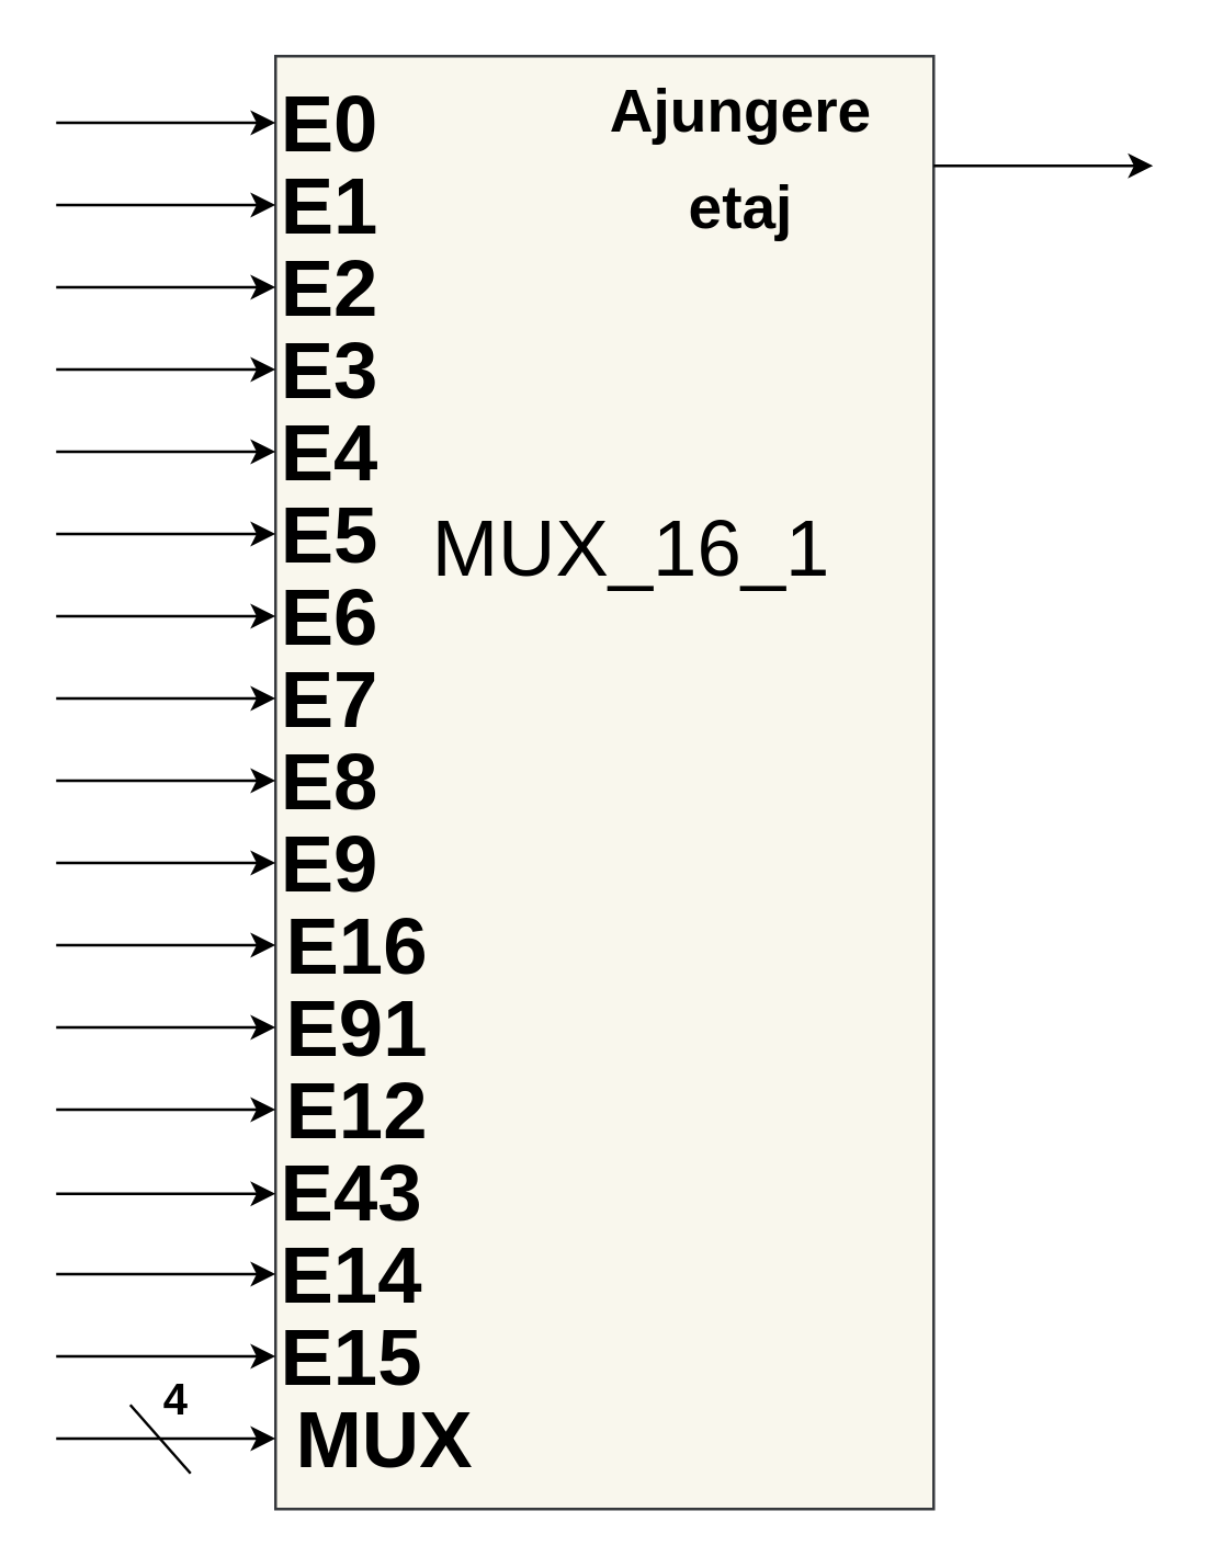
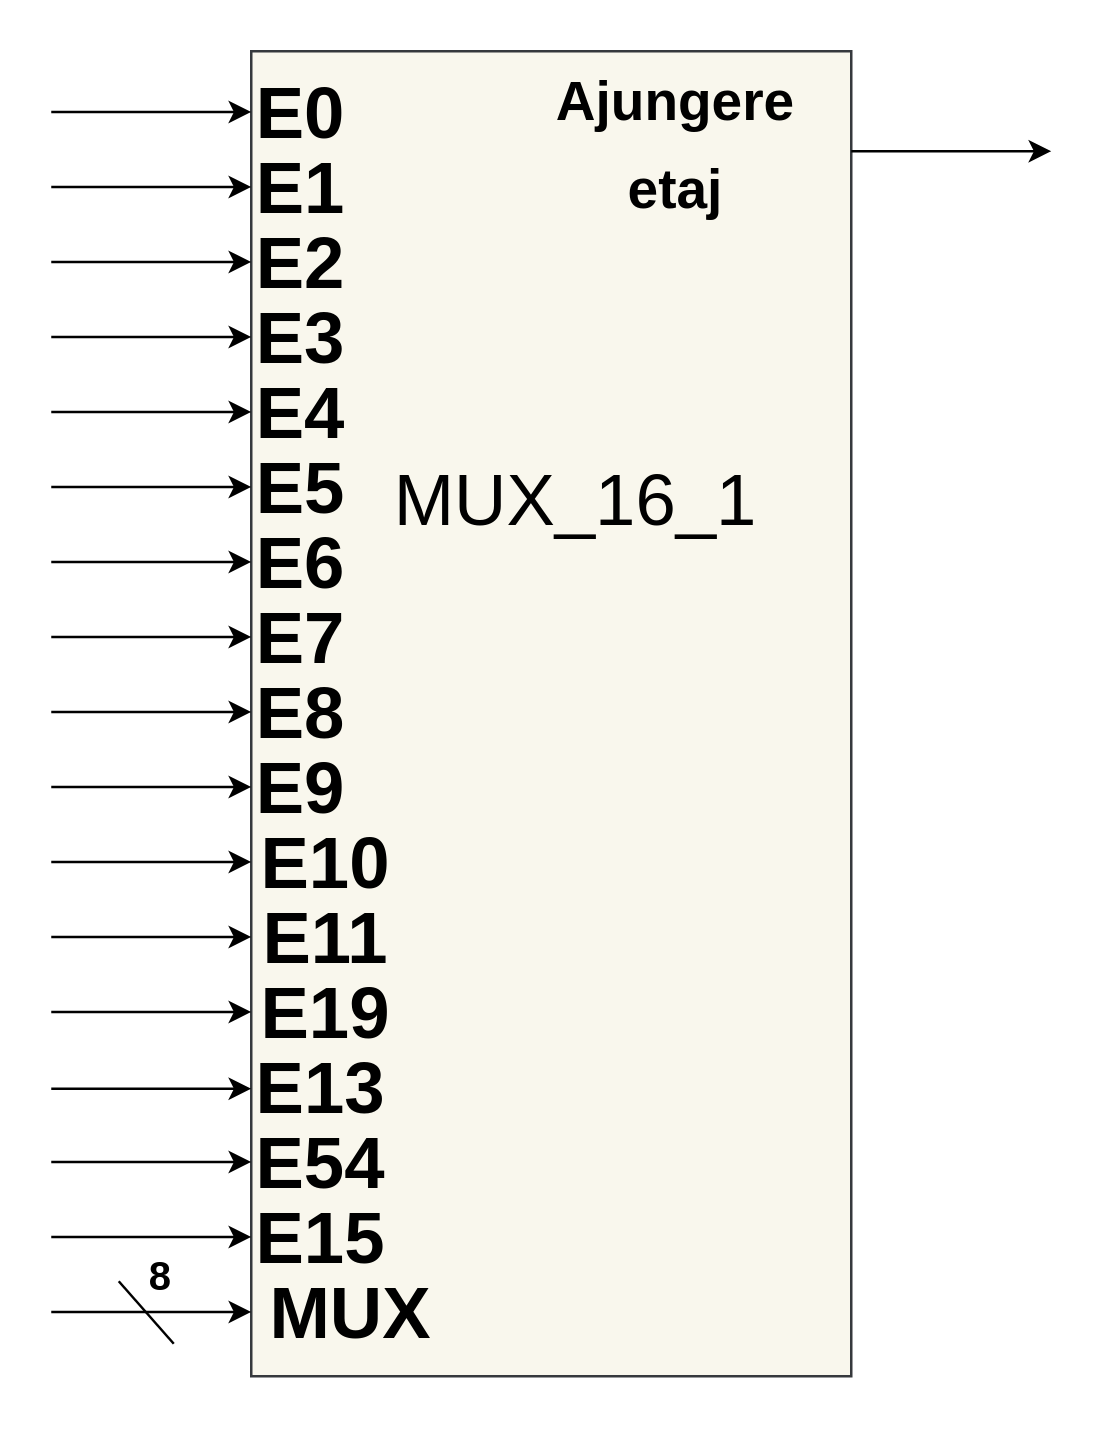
  <mxCell id="0" />
  <mxCell id="1" parent="0" />
  <mxCell id="2" value="" style="rounded=0;whiteSpace=wrap;html=1;fillColor=#f9f7ed;strokeColor=#36393d;" vertex="1" parent="1"><mxGeometry x="100" y="20" width="240" height="530" as="geometry" /></mxCell>
  <mxCell id="3" value="&lt;font color=&quot;#000000&quot;&gt;&lt;span style=&quot;font-size: 29px;&quot;&gt;&lt;b&gt;E0&lt;/b&gt;&lt;/span&gt;&lt;/font&gt;" style="text;html=1;strokeColor=none;fillColor=none;align=center;verticalAlign=middle;whiteSpace=wrap;rounded=0;" vertex="1" parent="1"><mxGeometry x="90" y="30" width="60" height="30" as="geometry" /></mxCell>
  <mxCell id="4" value="&lt;font color=&quot;#000000&quot;&gt;&lt;span style=&quot;font-size: 29px;&quot;&gt;&lt;b&gt;E1&lt;/b&gt;&lt;/span&gt;&lt;/font&gt;" style="text;html=1;strokeColor=none;fillColor=none;align=center;verticalAlign=middle;whiteSpace=wrap;rounded=0;" vertex="1" parent="1"><mxGeometry x="90" y="60" width="60" height="30" as="geometry" /></mxCell>
  <mxCell id="5" value="&lt;font color=&quot;#000000&quot;&gt;&lt;span style=&quot;font-size: 29px;&quot;&gt;&lt;b&gt;E2&lt;/b&gt;&lt;/span&gt;&lt;/font&gt;" style="text;html=1;strokeColor=none;fillColor=none;align=center;verticalAlign=middle;whiteSpace=wrap;rounded=0;" vertex="1" parent="1"><mxGeometry x="90" y="90" width="60" height="30" as="geometry" /></mxCell>
  <mxCell id="6" value="&lt;font color=&quot;#000000&quot;&gt;&lt;span style=&quot;font-size: 29px;&quot;&gt;&lt;b&gt;E3&lt;/b&gt;&lt;/span&gt;&lt;/font&gt;" style="text;html=1;strokeColor=none;fillColor=none;align=center;verticalAlign=middle;whiteSpace=wrap;rounded=0;" vertex="1" parent="1"><mxGeometry x="90" y="120" width="60" height="30" as="geometry" /></mxCell>
  <mxCell id="7" value="&lt;font color=&quot;#000000&quot;&gt;&lt;span style=&quot;font-size: 29px;&quot;&gt;&lt;b&gt;E4&lt;br&gt;&lt;/b&gt;&lt;/span&gt;&lt;/font&gt;" style="text;html=1;strokeColor=none;fillColor=none;align=center;verticalAlign=middle;whiteSpace=wrap;rounded=0;" vertex="1" parent="1"><mxGeometry x="90" y="150" width="60" height="30" as="geometry" /></mxCell>
  <mxCell id="8" value="&lt;font color=&quot;#000000&quot;&gt;&lt;span style=&quot;font-size: 29px;&quot;&gt;&lt;b&gt;E5&lt;/b&gt;&lt;/span&gt;&lt;/font&gt;" style="text;html=1;strokeColor=none;fillColor=none;align=center;verticalAlign=middle;whiteSpace=wrap;rounded=0;" vertex="1" parent="1"><mxGeometry x="90" y="180" width="60" height="30" as="geometry" /></mxCell>
  <mxCell id="9" value="&lt;font color=&quot;#000000&quot;&gt;&lt;span style=&quot;font-size: 29px;&quot;&gt;&lt;b&gt;E6&lt;/b&gt;&lt;/span&gt;&lt;/font&gt;" style="text;html=1;strokeColor=none;fillColor=none;align=center;verticalAlign=middle;whiteSpace=wrap;rounded=0;" vertex="1" parent="1"><mxGeometry x="90" y="210" width="60" height="30" as="geometry" /></mxCell>
  <mxCell id="10" value="&lt;font color=&quot;#000000&quot;&gt;&lt;span style=&quot;font-size: 29px;&quot;&gt;&lt;b&gt;E7&lt;/b&gt;&lt;/span&gt;&lt;/font&gt;" style="text;html=1;strokeColor=none;fillColor=none;align=center;verticalAlign=middle;whiteSpace=wrap;rounded=0;" vertex="1" parent="1"><mxGeometry x="90" y="240" width="60" height="30" as="geometry" /></mxCell>
  <mxCell id="11" value="&lt;font color=&quot;#000000&quot;&gt;&lt;span style=&quot;font-size: 29px;&quot;&gt;&lt;b&gt;E8&lt;/b&gt;&lt;/span&gt;&lt;/font&gt;" style="text;html=1;strokeColor=none;fillColor=none;align=center;verticalAlign=middle;whiteSpace=wrap;rounded=0;" vertex="1" parent="1"><mxGeometry x="90" y="270" width="60" height="30" as="geometry" /></mxCell>
  <mxCell id="12" value="&lt;font color=&quot;#000000&quot;&gt;&lt;span style=&quot;font-size: 29px;&quot;&gt;&lt;b&gt;E9&lt;/b&gt;&lt;/span&gt;&lt;/font&gt;" style="text;html=1;strokeColor=none;fillColor=none;align=center;verticalAlign=middle;whiteSpace=wrap;rounded=0;" vertex="1" parent="1"><mxGeometry x="90" y="300" width="60" height="30" as="geometry" /></mxCell>
- <mxCell id="13" value="&lt;font color=&quot;#000000&quot;&gt;&lt;span style=&quot;font-size: 29px;&quot;&gt;&lt;b&gt;E16&lt;/b&gt;&lt;/span&gt;&lt;/font&gt;" style="text;html=1;strokeColor=none;fillColor=none;align=center;verticalAlign=middle;whiteSpace=wrap;rounded=0;" vertex="1" parent="1"><mxGeometry x="100" y="330" width="60" height="30" as="geometry" /></mxCell>
- <mxCell id="14" value="&lt;font color=&quot;#000000&quot;&gt;&lt;span style=&quot;font-size: 29px;&quot;&gt;&lt;b&gt;E91&lt;/b&gt;&lt;/span&gt;&lt;/font&gt;" style="text;html=1;strokeColor=none;fillColor=none;align=center;verticalAlign=middle;whiteSpace=wrap;rounded=0;" vertex="1" parent="1"><mxGeometry x="100" y="360" width="60" height="30" as="geometry" /></mxCell>
- <mxCell id="15" value="&lt;font color=&quot;#000000&quot;&gt;&lt;span style=&quot;font-size: 29px;&quot;&gt;&lt;b&gt;E12&lt;/b&gt;&lt;/span&gt;&lt;/font&gt;" style="text;html=1;strokeColor=none;fillColor=none;align=center;verticalAlign=middle;whiteSpace=wrap;rounded=0;" vertex="1" parent="1"><mxGeometry x="100" y="390" width="60" height="30" as="geometry" /></mxCell>
- <mxCell id="16" value="&lt;font color=&quot;#000000&quot;&gt;&lt;span style=&quot;font-size: 29px;&quot;&gt;&lt;b&gt;&amp;nbsp;E43&lt;/b&gt;&lt;/span&gt;&lt;/font&gt;" style="text;html=1;strokeColor=none;fillColor=none;align=center;verticalAlign=middle;whiteSpace=wrap;rounded=0;" vertex="1" parent="1"><mxGeometry x="94" y="420" width="60" height="30" as="geometry" /></mxCell>
- <mxCell id="17" value="&lt;font color=&quot;#000000&quot;&gt;&lt;span style=&quot;font-size: 29px;&quot;&gt;&lt;b&gt;E14&lt;/b&gt;&lt;/span&gt;&lt;/font&gt;" style="text;html=1;strokeColor=none;fillColor=none;align=center;verticalAlign=middle;whiteSpace=wrap;rounded=0;" vertex="1" parent="1"><mxGeometry x="98" y="450" width="60" height="30" as="geometry" /></mxCell>
+ <mxCell id="13" value="&lt;font color=&quot;#000000&quot;&gt;&lt;span style=&quot;font-size: 29px;&quot;&gt;&lt;b&gt;E10&lt;/b&gt;&lt;/span&gt;&lt;/font&gt;" style="text;html=1;strokeColor=none;fillColor=none;align=center;verticalAlign=middle;whiteSpace=wrap;rounded=0;" vertex="1" parent="1"><mxGeometry x="100" y="330" width="60" height="30" as="geometry" /></mxCell>
+ <mxCell id="14" value="&lt;font color=&quot;#000000&quot;&gt;&lt;span style=&quot;font-size: 29px;&quot;&gt;&lt;b&gt;E11&lt;/b&gt;&lt;/span&gt;&lt;/font&gt;" style="text;html=1;strokeColor=none;fillColor=none;align=center;verticalAlign=middle;whiteSpace=wrap;rounded=0;" vertex="1" parent="1"><mxGeometry x="100" y="360" width="60" height="30" as="geometry" /></mxCell>
+ <mxCell id="15" value="&lt;font color=&quot;#000000&quot;&gt;&lt;span style=&quot;font-size: 29px;&quot;&gt;&lt;b&gt;E19&lt;/b&gt;&lt;/span&gt;&lt;/font&gt;" style="text;html=1;strokeColor=none;fillColor=none;align=center;verticalAlign=middle;whiteSpace=wrap;rounded=0;" vertex="1" parent="1"><mxGeometry x="100" y="390" width="60" height="30" as="geometry" /></mxCell>
+ <mxCell id="16" value="&lt;font color=&quot;#000000&quot;&gt;&lt;span style=&quot;font-size: 29px;&quot;&gt;&lt;b&gt;&amp;nbsp;E13&lt;/b&gt;&lt;/span&gt;&lt;/font&gt;" style="text;html=1;strokeColor=none;fillColor=none;align=center;verticalAlign=middle;whiteSpace=wrap;rounded=0;" vertex="1" parent="1"><mxGeometry x="94" y="420" width="60" height="30" as="geometry" /></mxCell>
+ <mxCell id="17" value="&lt;font color=&quot;#000000&quot;&gt;&lt;span style=&quot;font-size: 29px;&quot;&gt;&lt;b&gt;E54&lt;/b&gt;&lt;/span&gt;&lt;/font&gt;" style="text;html=1;strokeColor=none;fillColor=none;align=center;verticalAlign=middle;whiteSpace=wrap;rounded=0;" vertex="1" parent="1"><mxGeometry x="98" y="450" width="60" height="30" as="geometry" /></mxCell>
  <mxCell id="18" value="&lt;font color=&quot;#000000&quot;&gt;&lt;span style=&quot;font-size: 29px;&quot;&gt;&lt;b&gt;E15&lt;/b&gt;&lt;/span&gt;&lt;/font&gt;" style="text;html=1;strokeColor=none;fillColor=none;align=center;verticalAlign=middle;whiteSpace=wrap;rounded=0;" vertex="1" parent="1"><mxGeometry x="98" y="480" width="60" height="30" as="geometry" /></mxCell>
  <mxCell id="19" value="&lt;font color=&quot;#000000&quot;&gt;&lt;span style=&quot;font-size: 29px;&quot;&gt;&lt;b&gt;MUX&lt;/b&gt;&lt;/span&gt;&lt;/font&gt;" style="text;html=1;strokeColor=none;fillColor=none;align=center;verticalAlign=middle;whiteSpace=wrap;rounded=0;" vertex="1" parent="1"><mxGeometry x="110" y="510" width="60" height="30" as="geometry" /></mxCell>
  <mxCell id="20" value="&lt;h5&gt;&lt;font color=&quot;#000000&quot;&gt;&lt;span style=&quot;font-size: 29px;&quot;&gt;&lt;b style=&quot;font-size: 22px;&quot;&gt;Ajungere etaj&lt;/b&gt;&lt;/span&gt;&lt;/font&gt;&lt;/h5&gt;" style="text;html=1;strokeColor=none;fillColor=none;align=center;verticalAlign=middle;whiteSpace=wrap;rounded=0;" vertex="1" parent="1"><mxGeometry x="240" y="40" width="60" height="30" as="geometry" /></mxCell>
  <mxCell id="21" value="&lt;font color=&quot;#000000&quot;&gt;&lt;span style=&quot;font-size: 29px;&quot;&gt;MUX_16_1&lt;br&gt;&lt;/span&gt;&lt;/font&gt;" style="text;html=1;strokeColor=none;fillColor=none;align=center;verticalAlign=middle;whiteSpace=wrap;rounded=0;" vertex="1" parent="1"><mxGeometry x="200" y="185" width="60" height="30" as="geometry" /></mxCell>
  <mxCell id="22" value="" style="endArrow=classic;html=1;rounded=0;strokeColor=#000000;" edge="1" parent="1"><mxGeometry width="50" height="50" relative="1" as="geometry"><mxPoint x="340" y="60" as="sourcePoint" /><mxPoint x="420" y="60" as="targetPoint" /></mxGeometry></mxCell>
  <mxCell id="23" value="" style="endArrow=classic;html=1;rounded=0;strokeColor=#000000;" edge="1" parent="1"><mxGeometry width="50" height="50" relative="1" as="geometry"><mxPoint x="20" y="44.29" as="sourcePoint" /><mxPoint x="100" y="44.29" as="targetPoint" /></mxGeometry></mxCell>
  <mxCell id="24" value="" style="endArrow=classic;html=1;rounded=0;strokeColor=#000000;" edge="1" parent="1"><mxGeometry width="50" height="50" relative="1" as="geometry"><mxPoint x="20" y="74.29" as="sourcePoint" /><mxPoint x="100" y="74.29" as="targetPoint" /></mxGeometry></mxCell>
  <mxCell id="25" value="" style="endArrow=classic;html=1;rounded=0;strokeColor=#000000;" edge="1" parent="1"><mxGeometry width="50" height="50" relative="1" as="geometry"><mxPoint x="20" y="104.29" as="sourcePoint" /><mxPoint x="100" y="104.29" as="targetPoint" /></mxGeometry></mxCell>
  <mxCell id="26" value="" style="endArrow=classic;html=1;rounded=0;strokeColor=#000000;" edge="1" parent="1"><mxGeometry width="50" height="50" relative="1" as="geometry"><mxPoint x="20" y="134.29" as="sourcePoint" /><mxPoint x="100" y="134.29" as="targetPoint" /></mxGeometry></mxCell>
  <mxCell id="27" value="" style="endArrow=classic;html=1;rounded=0;strokeColor=#000000;" edge="1" parent="1"><mxGeometry width="50" height="50" relative="1" as="geometry"><mxPoint x="20" y="164.29" as="sourcePoint" /><mxPoint x="100" y="164.29" as="targetPoint" /></mxGeometry></mxCell>
  <mxCell id="28" value="" style="endArrow=classic;html=1;rounded=0;strokeColor=#000000;" edge="1" parent="1"><mxGeometry width="50" height="50" relative="1" as="geometry"><mxPoint x="20" y="194.29" as="sourcePoint" /><mxPoint x="100" y="194.29" as="targetPoint" /></mxGeometry></mxCell>
  <mxCell id="29" value="" style="endArrow=classic;html=1;rounded=0;strokeColor=#000000;" edge="1" parent="1"><mxGeometry width="50" height="50" relative="1" as="geometry"><mxPoint x="20" y="224.29" as="sourcePoint" /><mxPoint x="100" y="224.29" as="targetPoint" /></mxGeometry></mxCell>
  <mxCell id="30" value="" style="endArrow=classic;html=1;rounded=0;strokeColor=#000000;" edge="1" parent="1"><mxGeometry width="50" height="50" relative="1" as="geometry"><mxPoint x="20" y="254.29" as="sourcePoint" /><mxPoint x="100" y="254.29" as="targetPoint" /></mxGeometry></mxCell>
  <mxCell id="31" value="" style="endArrow=classic;html=1;rounded=0;strokeColor=#000000;" edge="1" parent="1"><mxGeometry width="50" height="50" relative="1" as="geometry"><mxPoint x="20" y="284.29" as="sourcePoint" /><mxPoint x="100" y="284.29" as="targetPoint" /></mxGeometry></mxCell>
  <mxCell id="32" value="" style="endArrow=classic;html=1;rounded=0;strokeColor=#000000;" edge="1" parent="1"><mxGeometry width="50" height="50" relative="1" as="geometry"><mxPoint x="20" y="314.29" as="sourcePoint" /><mxPoint x="100" y="314.29" as="targetPoint" /></mxGeometry></mxCell>
  <mxCell id="33" value="" style="endArrow=classic;html=1;rounded=0;strokeColor=#000000;" edge="1" parent="1"><mxGeometry width="50" height="50" relative="1" as="geometry"><mxPoint x="20" y="344.29" as="sourcePoint" /><mxPoint x="100" y="344.29" as="targetPoint" /></mxGeometry></mxCell>
  <mxCell id="34" value="" style="endArrow=classic;html=1;rounded=0;strokeColor=#000000;" edge="1" parent="1"><mxGeometry width="50" height="50" relative="1" as="geometry"><mxPoint x="20" y="374.29" as="sourcePoint" /><mxPoint x="100" y="374.29" as="targetPoint" /></mxGeometry></mxCell>
  <mxCell id="35" value="" style="endArrow=classic;html=1;rounded=0;strokeColor=#000000;" edge="1" parent="1"><mxGeometry width="50" height="50" relative="1" as="geometry"><mxPoint x="20" y="404.29" as="sourcePoint" /><mxPoint x="100" y="404.29" as="targetPoint" /></mxGeometry></mxCell>
  <mxCell id="36" value="" style="endArrow=classic;html=1;rounded=0;strokeColor=#000000;" edge="1" parent="1"><mxGeometry width="50" height="50" relative="1" as="geometry"><mxPoint x="20" y="435" as="sourcePoint" /><mxPoint x="100" y="435" as="targetPoint" /></mxGeometry></mxCell>
  <mxCell id="37" value="" style="endArrow=classic;html=1;rounded=0;strokeColor=#000000;" edge="1" parent="1"><mxGeometry width="50" height="50" relative="1" as="geometry"><mxPoint x="20" y="464.29" as="sourcePoint" /><mxPoint x="100" y="464.29" as="targetPoint" /></mxGeometry></mxCell>
  <mxCell id="38" value="" style="endArrow=classic;html=1;rounded=0;strokeColor=#000000;" edge="1" parent="1"><mxGeometry width="50" height="50" relative="1" as="geometry"><mxPoint x="20" y="494.29" as="sourcePoint" /><mxPoint x="100" y="494.29" as="targetPoint" /></mxGeometry></mxCell>
  <mxCell id="39" value="" style="endArrow=classic;html=1;rounded=0;strokeColor=#000000;" edge="1" parent="1"><mxGeometry width="50" height="50" relative="1" as="geometry"><mxPoint x="20" y="524.29" as="sourcePoint" /><mxPoint x="100" y="524.29" as="targetPoint" /></mxGeometry></mxCell>
  <mxCell id="40" value="" style="endArrow=none;html=1;rounded=0;strokeColor=#000000;" edge="1" parent="1"><mxGeometry width="50" height="50" relative="1" as="geometry"><mxPoint x="47" y="512" as="sourcePoint" /><mxPoint x="69" y="537" as="targetPoint" /></mxGeometry></mxCell>
- <mxCell id="41" value="&lt;font color=&quot;#000000&quot;&gt;&lt;span style=&quot;font-size: 16px;&quot;&gt;&lt;b&gt;4&lt;/b&gt;&lt;/span&gt;&lt;/font&gt;" style="text;html=1;strokeColor=none;fillColor=none;align=center;verticalAlign=middle;whiteSpace=wrap;rounded=0;" vertex="1" parent="1"><mxGeometry x="34" y="495" width="60" height="30" as="geometry" /></mxCell>
+ <mxCell id="41" value="&lt;font color=&quot;#000000&quot;&gt;&lt;span style=&quot;font-size: 16px;&quot;&gt;&lt;b&gt;8&lt;/b&gt;&lt;/span&gt;&lt;/font&gt;" style="text;html=1;strokeColor=none;fillColor=none;align=center;verticalAlign=middle;whiteSpace=wrap;rounded=0;" vertex="1" parent="1"><mxGeometry x="34" y="495" width="60" height="30" as="geometry" /></mxCell>
